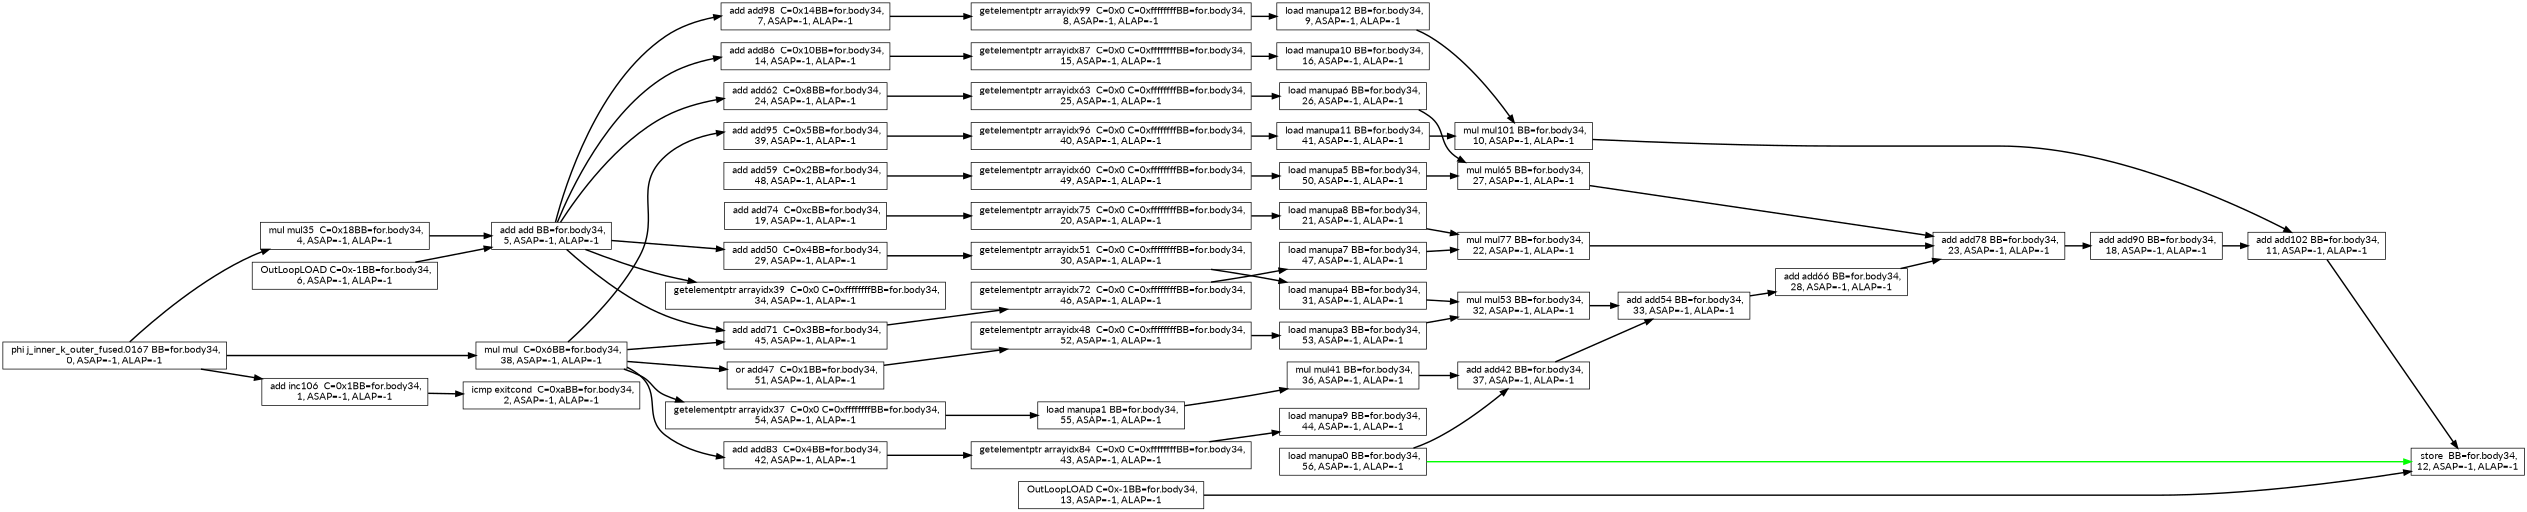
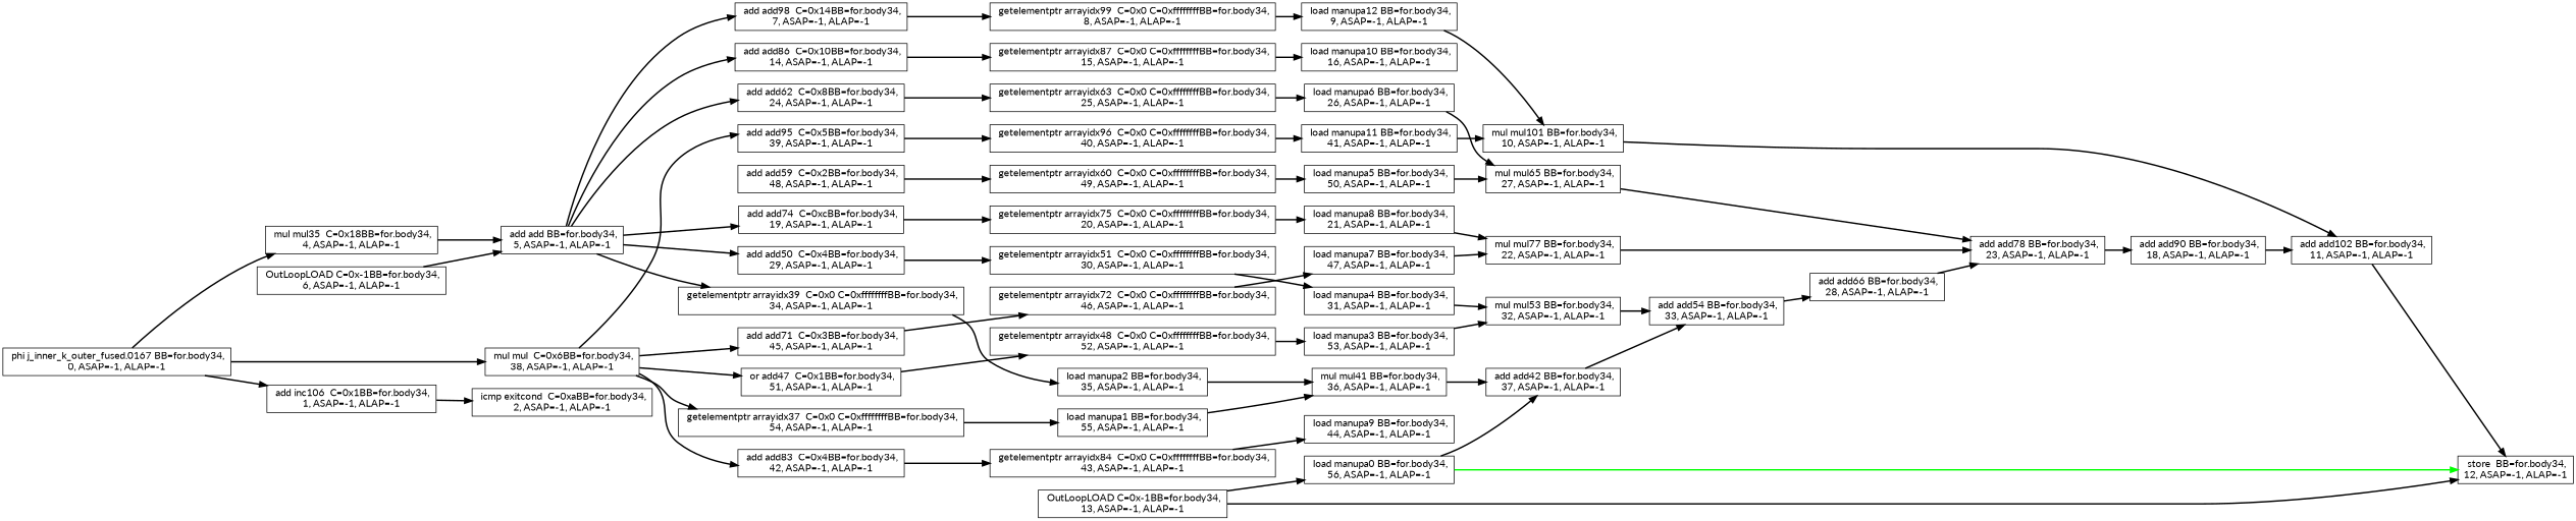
  digraph {
    compound=true
    fontname=Lato
    nslimit=1000.0
    rankdir=LR
    node [fontname=Lato shape=box]
    edge [color=black fontname=Lato style=bold]
    n1 [label=" phi j_inner_k_outer_fused.0167 BB=for.body34,\n0, ASAP=-1, ALAP=-1"]
    n2 [label=" add inc106  C=0x1BB=for.body34,\n1, ASAP=-1, ALAP=-1"]
    n3 [label=" mul mul35  C=0x18BB=for.body34,\n4, ASAP=-1, ALAP=-1"]
    n4 [label=" mul mul  C=0x6BB=for.body34,\n38, ASAP=-1, ALAP=-1"]
    n5 [label=" icmp exitcond  C=0xaBB=for.body34,\n2, ASAP=-1, ALAP=-1"]
    n6 [label=" add add BB=for.body34,\n5, ASAP=-1, ALAP=-1"]
    n7 [label=" add add95  C=0x5BB=for.body34,\n39, ASAP=-1, ALAP=-1"]
    n8 [label=" add add83  C=0x4BB=for.body34,\n42, ASAP=-1, ALAP=-1"]
    n9 [label=" add add71  C=0x3BB=for.body34,\n45, ASAP=-1, ALAP=-1"]
    n10 [label=" or add47  C=0x1BB=for.body34,\n51, ASAP=-1, ALAP=-1"]
    n11 [label=" getelementptr arrayidx37  C=0x0 C=0xffffffffBB=for.body34,\n54, ASAP=-1, ALAP=-1"]
    n12 [label=" add add98  C=0x14BB=for.body34,\n7, ASAP=-1, ALAP=-1"]
    n13 [label=" add add86  C=0x10BB=for.body34,\n14, ASAP=-1, ALAP=-1"]
    n14 [label=" getelementptr arrayidx39  C=0x0 C=0xffffffffBB=for.body34,\n34, ASAP=-1, ALAP=-1"]
    n15 [label=" add add74  C=0xcBB=for.body34,\n19, ASAP=-1, ALAP=-1"]
    n16 [label=" add add62  C=0x8BB=for.body34,\n24, ASAP=-1, ALAP=-1"]
    n17 [label=" add add50  C=0x4BB=for.body34,\n29, ASAP=-1, ALAP=-1"]
    n18 [label=" getelementptr arrayidx99  C=0x0 C=0xffffffffBB=for.body34,\n8, ASAP=-1, ALAP=-1"]
    n19 [label=" getelementptr arrayidx87  C=0x0 C=0xffffffffBB=for.body34,\n15, ASAP=-1, ALAP=-1"]
+   n20 [label=" load manupa2 BB=for.body34,\n35, ASAP=-1, ALAP=-1"]
    n21 [label=" getelementptr arrayidx75  C=0x0 C=0xffffffffBB=for.body34,\n20, ASAP=-1, ALAP=-1"]
    n22 [label=" getelementptr arrayidx63  C=0x0 C=0xffffffffBB=for.body34,\n25, ASAP=-1, ALAP=-1"]
    n23 [label=" getelementptr arrayidx51  C=0x0 C=0xffffffffBB=for.body34,\n30, ASAP=-1, ALAP=-1"]
    n24 [label=" OutLoopLOAD C=0x-1BB=for.body34,\n6, ASAP=-1, ALAP=-1"]
    n25 [label=" load manupa12 BB=for.body34,\n9, ASAP=-1, ALAP=-1"]
    n26 [label=" mul mul101 BB=for.body34,\n10, ASAP=-1, ALAP=-1"]
    n27 [label=" add add102 BB=for.body34,\n11, ASAP=-1, ALAP=-1"]
    n28 [label=" store  BB=for.body34,\n12, ASAP=-1, ALAP=-1"]
    n29 [label=" OutLoopLOAD C=0x-1BB=for.body34,\n13, ASAP=-1, ALAP=-1"]
    n30 [label=" load manupa0 BB=for.body34,\n56, ASAP=-1, ALAP=-1"]
    n31 [label=" add add42 BB=for.body34,\n37, ASAP=-1, ALAP=-1"]
    n32 [label=" load manupa10 BB=for.body34,\n16, ASAP=-1, ALAP=-1"]
    n33 [label=" add add90 BB=for.body34,\n18, ASAP=-1, ALAP=-1"]
    n34 [label=" mul mul41 BB=for.body34,\n36, ASAP=-1, ALAP=-1"]
    n35 [label=" load manupa8 BB=for.body34,\n21, ASAP=-1, ALAP=-1"]
    n36 [label=" mul mul77 BB=for.body34,\n22, ASAP=-1, ALAP=-1"]
    n37 [label=" add add78 BB=for.body34,\n23, ASAP=-1, ALAP=-1"]
    n38 [label=" load manupa6 BB=for.body34,\n26, ASAP=-1, ALAP=-1"]
    n39 [label=" mul mul65 BB=for.body34,\n27, ASAP=-1, ALAP=-1"]
    n40 [label=" add add66 BB=for.body34,\n28, ASAP=-1, ALAP=-1"]
    n41 [label=" load manupa4 BB=for.body34,\n31, ASAP=-1, ALAP=-1"]
    n42 [label=" mul mul53 BB=for.body34,\n32, ASAP=-1, ALAP=-1"]
    n43 [label=" add add54 BB=for.body34,\n33, ASAP=-1, ALAP=-1"]
    n44 [label=" getelementptr arrayidx96  C=0x0 C=0xffffffffBB=for.body34,\n40, ASAP=-1, ALAP=-1"]
    n45 [label=" getelementptr arrayidx84  C=0x0 C=0xffffffffBB=for.body34,\n43, ASAP=-1, ALAP=-1"]
    n46 [label=" getelementptr arrayidx72  C=0x0 C=0xffffffffBB=for.body34,\n46, ASAP=-1, ALAP=-1"]
    n47 [label=" add add59  C=0x2BB=for.body34,\n48, ASAP=-1, ALAP=-1"]
    n48 [label=" getelementptr arrayidx60  C=0x0 C=0xffffffffBB=for.body34,\n49, ASAP=-1, ALAP=-1"]
    n49 [label=" getelementptr arrayidx48  C=0x0 C=0xffffffffBB=for.body34,\n52, ASAP=-1, ALAP=-1"]
    n50 [label=" load manupa1 BB=for.body34,\n55, ASAP=-1, ALAP=-1"]
    n51 [label=" load manupa11 BB=for.body34,\n41, ASAP=-1, ALAP=-1"]
    n52 [label=" load manupa9 BB=for.body34,\n44, ASAP=-1, ALAP=-1"]
    n53 [label=" load manupa7 BB=for.body34,\n47, ASAP=-1, ALAP=-1"]
    n54 [label=" load manupa5 BB=for.body34,\n50, ASAP=-1, ALAP=-1"]
    n55 [label=" load manupa3 BB=for.body34,\n53, ASAP=-1, ALAP=-1"]
    n1 -> n2
    n1 -> n3
    n1 -> n4
    n2 -> n5
    n3 -> n6
    n4 -> n7
    n4 -> n8
    n4 -> n9
    n4 -> n10
    n4 -> n11
    n6 -> n12
    n6 -> n13
    n6 -> n14
-   n6 -> n9
+   n6 -> n15
    n6 -> n16
    n6 -> n17
    n7 -> n44
    n8 -> n45
    n9 -> n46
    n10 -> n49
    n11 -> n50
    n12 -> n18
    n13 -> n19
+   n14 -> n20
    n15 -> n21
    n16 -> n22
    n17 -> n23
    n18 -> n25
    n19 -> n32
+   n20 -> n34
    n21 -> n35
    n22 -> n38
    n23 -> n41
    n24 -> n6
    n25 -> n26
    n26 -> n27
    n27 -> n28
    n29 -> n28
+   n29 -> n30
    n30 -> n28 [color=green]
    n30 -> n31
    n31 -> n43
    n33 -> n27
    n34 -> n31
    n35 -> n36
    n36 -> n37
    n37 -> n33
    n38 -> n39
    n39 -> n37
    n40 -> n37
    n41 -> n42
    n42 -> n43
    n43 -> n40
    n44 -> n51
    n45 -> n52
    n46 -> n53
    n47 -> n48
    n48 -> n54
    n49 -> n55
    n50 -> n34
    n51 -> n26
    n53 -> n36
    n54 -> n39
    n55 -> n42
  }
